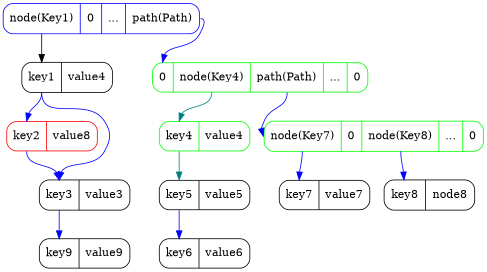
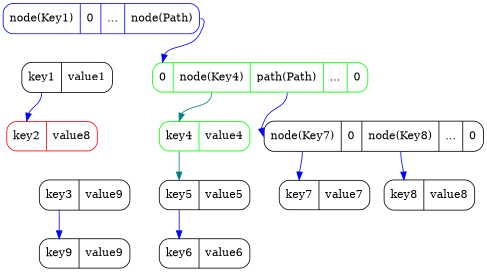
  digraph {
    node [shape=Mrecord]
    edge [color=blue headport=f0 tailport=f0]
-   n1 [color=blue label="<f0> node(Key1)|<f1> 0|<f2> ...|<f3> path(Path)"]
-   n2 [label="<f0> key1|<f1> value4"]
+   n1 [color=blue label="<f0> node(Key1)|<f1> 0|<f2> ...|<f3> node(Path)"]
+   n2 [label="<f0> key1|<f1> value1"]
    n3 [color=green label="<f0> 0|<f1> node(Key4)|<f2> path(Path)|<f3> ...|<f4> 0"]
    n4 [color=red label="<f0> key2|<f1> value8"]
-   n5 [label="<f0> key3|<f1> value3"]
-   n6 [color=green label="<f0> node(Key7)|<f1> 0|<f2> node(Key8)|<f3> ...|<f4> 0"]
+   n5 [label="<f0> key3|<f1> value9"]
+   n6 [color=black label="<f0> node(Key7)|<f1> 0|<f2> node(Key8)|<f3> ...|<f4> 0"]
    n7 [color=green label="<f0> key4|<f1> value4"]
    n8 [label="<f0> key9|<f1> value9"]
    n9 [label="<f0> key7|<f1> value7"]
-   n10 [label="<f0> key8|<f1> node8"]
+   n10 [label="<f0> key8|<f1> value8"]
    n11 [label="<f0> key5|<f1> value5"]
    n12 [label="<f0> key6|<f1> value6"]
-   n1 -> n2 [color=black]
    n1 -> n3 [tailport=f3]
    n2 -> n4
-   n2 -> n5
    n3 -> n6 [tailport=f2]
    n3 -> n7 [color=teal tailport=f1]
-   n4 -> n5
    n5 -> n8
    n6 -> n9
    n6 -> n10 [tailport=f2]
    n7 -> n11 [color=teal]
    n11 -> n12
  }
